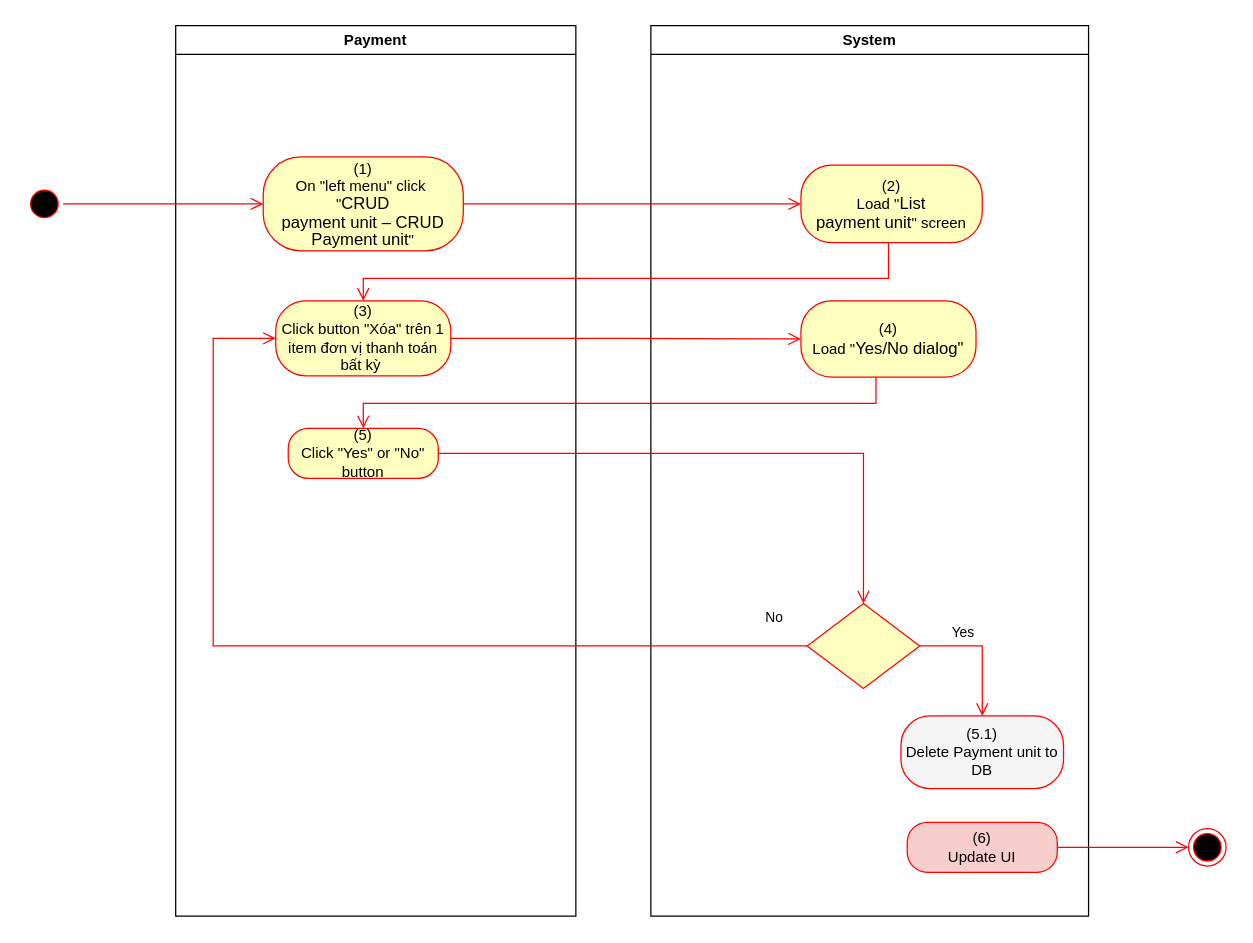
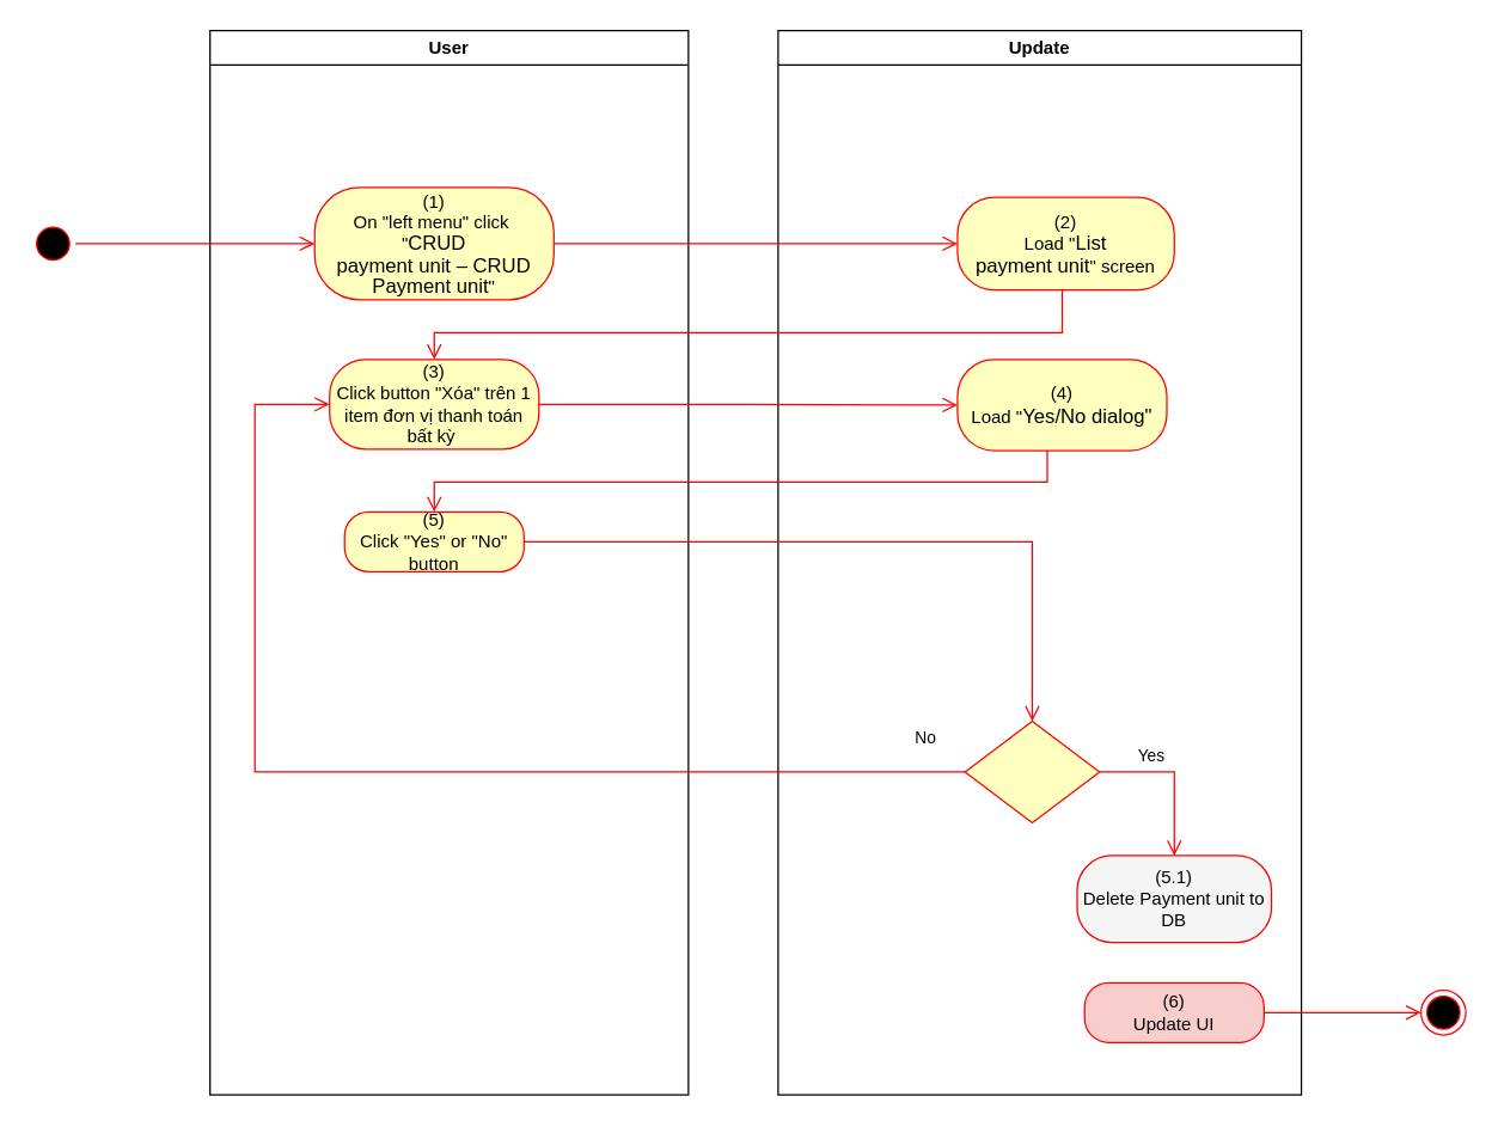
  <mxCell id="0" />
  <mxCell id="1" parent="0" />
- <mxCell id="2" value="Payment" style="swimlane;whiteSpace=wrap" vertex="1" parent="1"><mxGeometry x="140" y="20" width="320" height="712" as="geometry"><mxRectangle x="120" y="128" width="60" height="23" as="alternateBounds" /></mxGeometry></mxCell>
+ <mxCell id="2" value="User" style="swimlane;whiteSpace=wrap" vertex="1" parent="1"><mxGeometry x="140" y="20" width="320" height="712" as="geometry"><mxRectangle x="120" y="128" width="60" height="23" as="alternateBounds" /></mxGeometry></mxCell>
  <mxCell id="3" value="(1)&lt;br style=&quot;padding: 0px ; margin: 0px&quot;&gt;On &quot;left menu&quot; click&amp;nbsp;&lt;br style=&quot;padding: 0px ; margin: 0px&quot;&gt;&quot;&lt;span lang=&quot;EN-GB&quot; style=&quot;font-size: 10pt ; line-height: 14.267px ; font-family: &amp;#34;arial&amp;#34; , sans-serif&quot;&gt;CRUD&lt;br&gt;payment unit – CRUD Payment unit&lt;/span&gt;&quot;" style="rounded=1;whiteSpace=wrap;html=1;arcSize=40;fontColor=#000000;fillColor=#ffffc0;strokeColor=#ff0000;" vertex="1" parent="2"><mxGeometry x="70" y="105" width="160" height="75" as="geometry" /></mxCell>
  <mxCell id="4" value="(3)&lt;br&gt;Click button &quot;Xóa&quot; trên 1 item đơn vị thanh toán bất kỳ&amp;nbsp;" style="rounded=1;whiteSpace=wrap;html=1;arcSize=40;fontColor=#000000;fillColor=#ffffc0;strokeColor=#ff0000;" vertex="1" parent="2"><mxGeometry x="80" y="220" width="140" height="60" as="geometry" /></mxCell>
  <mxCell id="5" value="(5)&lt;br&gt;Click &quot;Yes&quot; or &quot;No&quot; button" style="rounded=1;whiteSpace=wrap;html=1;arcSize=40;fontColor=#000000;fillColor=#ffffc0;strokeColor=#ff0000;" vertex="1" parent="2"><mxGeometry x="90" y="322" width="120" height="40" as="geometry" /></mxCell>
- <mxCell id="6" value="System" style="swimlane;whiteSpace=wrap;startSize=23;" vertex="1" parent="1"><mxGeometry x="520" y="20" width="350" height="712" as="geometry" /></mxCell>
+ <mxCell id="6" value="Update" style="swimlane;whiteSpace=wrap;startSize=23;" vertex="1" parent="1"><mxGeometry x="520" y="20" width="350" height="712" as="geometry" /></mxCell>
  <mxCell id="7" value="(2)&lt;br&gt;Load &quot;&lt;span lang=&quot;EN-GB&quot; style=&quot;font-size: 10pt ; line-height: 14.267px ; font-family: &amp;#34;arial&amp;#34; , sans-serif&quot;&gt;List&lt;br&gt;payment unit&lt;/span&gt;&quot; screen" style="rounded=1;whiteSpace=wrap;html=1;arcSize=40;fontColor=#000000;fillColor=#ffffc0;strokeColor=#ff0000;" vertex="1" parent="6"><mxGeometry x="120" y="111.5" width="145" height="62" as="geometry" /></mxCell>
  <mxCell id="8" value="" style="rhombus;whiteSpace=wrap;html=1;fillColor=#ffffc0;strokeColor=#ff0000;" vertex="1" parent="6"><mxGeometry x="125" y="462" width="90" height="68" as="geometry" /></mxCell>
  <mxCell id="9" value="Yes" style="edgeStyle=orthogonalEdgeStyle;html=1;align=left;verticalAlign=top;endArrow=open;endSize=8;strokeColor=#ff0000;rounded=0;exitX=1;exitY=0.5;exitDx=0;exitDy=0;" edge="1" parent="6" source="8" target="10"><mxGeometry x="-0.549" y="24" relative="1" as="geometry"><mxPoint x="170" y="552" as="targetPoint" /><mxPoint as="offset" /></mxGeometry></mxCell>
  <mxCell id="10" value="(5.1)&lt;br&gt;Delete Payment unit to DB" style="rounded=1;whiteSpace=wrap;html=1;arcSize=40;fontColor=#000000;fillColor=#f5f5f5;strokeColor=#ff0000;" vertex="1" parent="6"><mxGeometry x="200" y="552" width="130" height="58" as="geometry" /></mxCell>
  <mxCell id="11" value="(6)&lt;br&gt;Update UI" style="rounded=1;whiteSpace=wrap;html=1;arcSize=40;fontColor=#000000;fillColor=#f8cecc;strokeColor=#ff0000;" vertex="1" parent="6"><mxGeometry x="205" y="637" width="120" height="40" as="geometry" /></mxCell>
  <mxCell id="12" value="(4)&lt;br&gt;Load &quot;&lt;font face=&quot;arial, sans-serif&quot;&gt;&lt;span style=&quot;font-size: 13.333px&quot;&gt;Yes/No dialog&quot;&lt;/span&gt;&lt;/font&gt;" style="rounded=1;whiteSpace=wrap;html=1;arcSize=40;fontColor=#000000;fillColor=#ffffc0;strokeColor=#ff0000;" vertex="1" parent="6"><mxGeometry x="120" y="220" width="140" height="61" as="geometry" /></mxCell>
  <mxCell id="13" value="" style="ellipse;html=1;shape=startState;fillColor=#000000;strokeColor=#ff0000;" vertex="1" parent="1"><mxGeometry x="20" y="147.5" width="30" height="30" as="geometry" /></mxCell>
  <mxCell id="14" value="" style="edgeStyle=orthogonalEdgeStyle;html=1;verticalAlign=bottom;endArrow=open;endSize=8;strokeColor=#ff0000;rounded=0;entryX=0;entryY=0.5;entryDx=0;entryDy=0;" edge="1" parent="1" source="13" target="3"><mxGeometry relative="1" as="geometry"><mxPoint x="200" y="145" as="targetPoint" /></mxGeometry></mxCell>
  <mxCell id="15" value="" style="edgeStyle=orthogonalEdgeStyle;html=1;verticalAlign=bottom;endArrow=open;endSize=8;strokeColor=#ff0000;rounded=0;entryX=0;entryY=0.5;entryDx=0;entryDy=0;" edge="1" parent="1" source="3" target="7"><mxGeometry relative="1" as="geometry"><mxPoint x="600" y="163" as="targetPoint" /></mxGeometry></mxCell>
  <mxCell id="16" value="" style="edgeStyle=orthogonalEdgeStyle;html=1;verticalAlign=bottom;endArrow=open;endSize=8;strokeColor=#ff0000;rounded=0;entryX=0.5;entryY=0;entryDx=0;entryDy=0;" edge="1" parent="1" source="7" target="4"><mxGeometry relative="1" as="geometry"><mxPoint x="685" y="242" as="targetPoint" /><Array as="points"><mxPoint x="710" y="222" /><mxPoint x="290" y="222" /></Array></mxGeometry></mxCell>
  <mxCell id="17" value="" style="ellipse;html=1;shape=endState;fillColor=#000000;strokeColor=#ff0000;" vertex="1" parent="1"><mxGeometry x="950" y="662" width="30" height="30" as="geometry" /></mxCell>
  <mxCell id="18" value="" style="edgeStyle=orthogonalEdgeStyle;html=1;verticalAlign=bottom;endArrow=open;endSize=8;strokeColor=#ff0000;rounded=0;exitX=1;exitY=0.5;exitDx=0;exitDy=0;entryX=0;entryY=0.5;entryDx=0;entryDy=0;" edge="1" parent="1" source="11" target="17"><mxGeometry relative="1" as="geometry"><mxPoint x="820" y="652" as="targetPoint" /><mxPoint x="820" y="592" as="sourcePoint" /></mxGeometry></mxCell>
  <mxCell id="19" value="" style="edgeStyle=orthogonalEdgeStyle;html=1;verticalAlign=bottom;endArrow=open;endSize=8;strokeColor=#ff0000;rounded=0;entryX=0;entryY=0.5;entryDx=0;entryDy=0;" edge="1" parent="1" source="4" target="12"><mxGeometry relative="1" as="geometry"><mxPoint x="280" y="355" as="targetPoint" /></mxGeometry></mxCell>
  <mxCell id="20" value="" style="edgeStyle=orthogonalEdgeStyle;html=1;verticalAlign=bottom;endArrow=open;endSize=8;strokeColor=#ff0000;rounded=0;entryX=0.5;entryY=0;entryDx=0;entryDy=0;" edge="1" parent="1" source="12" target="5"><mxGeometry relative="1" as="geometry"><mxPoint x="690" y="352" as="targetPoint" /><Array as="points"><mxPoint x="700" y="322" /><mxPoint x="290" y="322" /></Array></mxGeometry></mxCell>
  <mxCell id="21" value="" style="edgeStyle=orthogonalEdgeStyle;html=1;verticalAlign=bottom;endArrow=open;endSize=8;strokeColor=#ff0000;rounded=0;entryX=0.5;entryY=0;entryDx=0;entryDy=0;" edge="1" parent="1" source="5" target="8"><mxGeometry relative="1" as="geometry"><mxPoint x="700" y="442" as="targetPoint" /></mxGeometry></mxCell>
  <mxCell id="22" value="No" style="edgeStyle=orthogonalEdgeStyle;html=1;align=left;verticalAlign=bottom;endArrow=open;endSize=8;strokeColor=#ff0000;rounded=0;entryX=0;entryY=0.5;entryDx=0;entryDy=0;exitX=0;exitY=0.5;exitDx=0;exitDy=0;" edge="1" parent="1" source="8" target="4"><mxGeometry x="-0.909" y="-14" relative="1" as="geometry"><mxPoint x="590" y="572" as="targetPoint" /><Array as="points"><mxPoint x="170" y="516" /><mxPoint x="170" y="270" /></Array><mxPoint as="offset" /></mxGeometry></mxCell>
